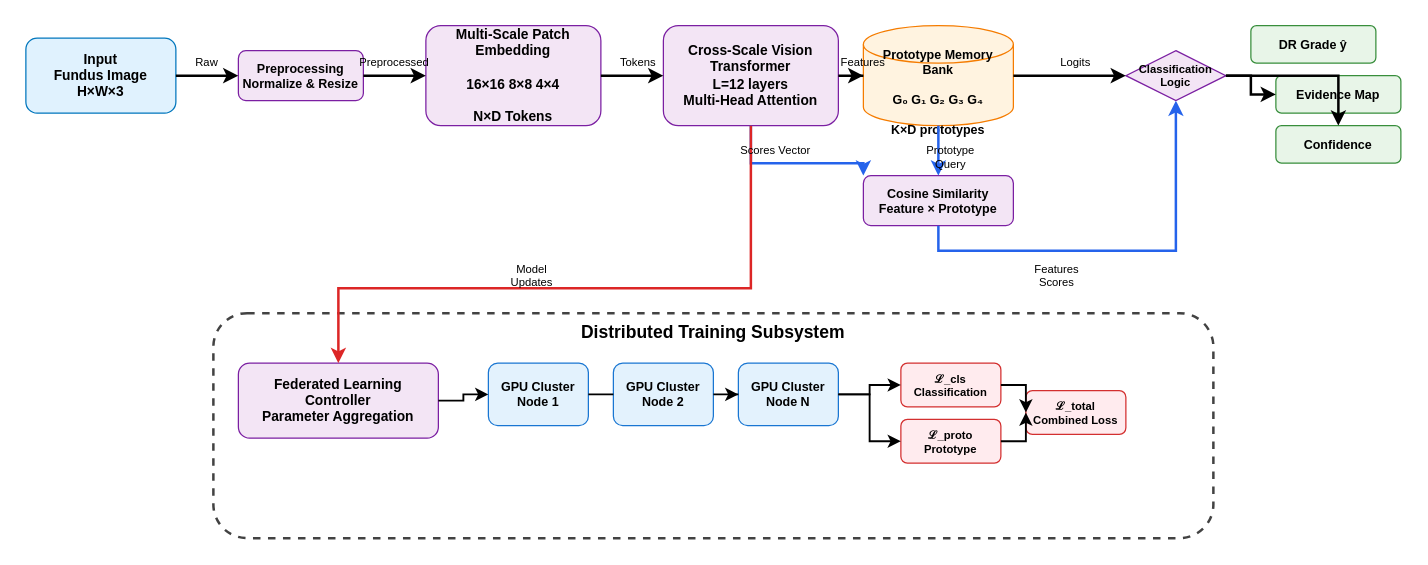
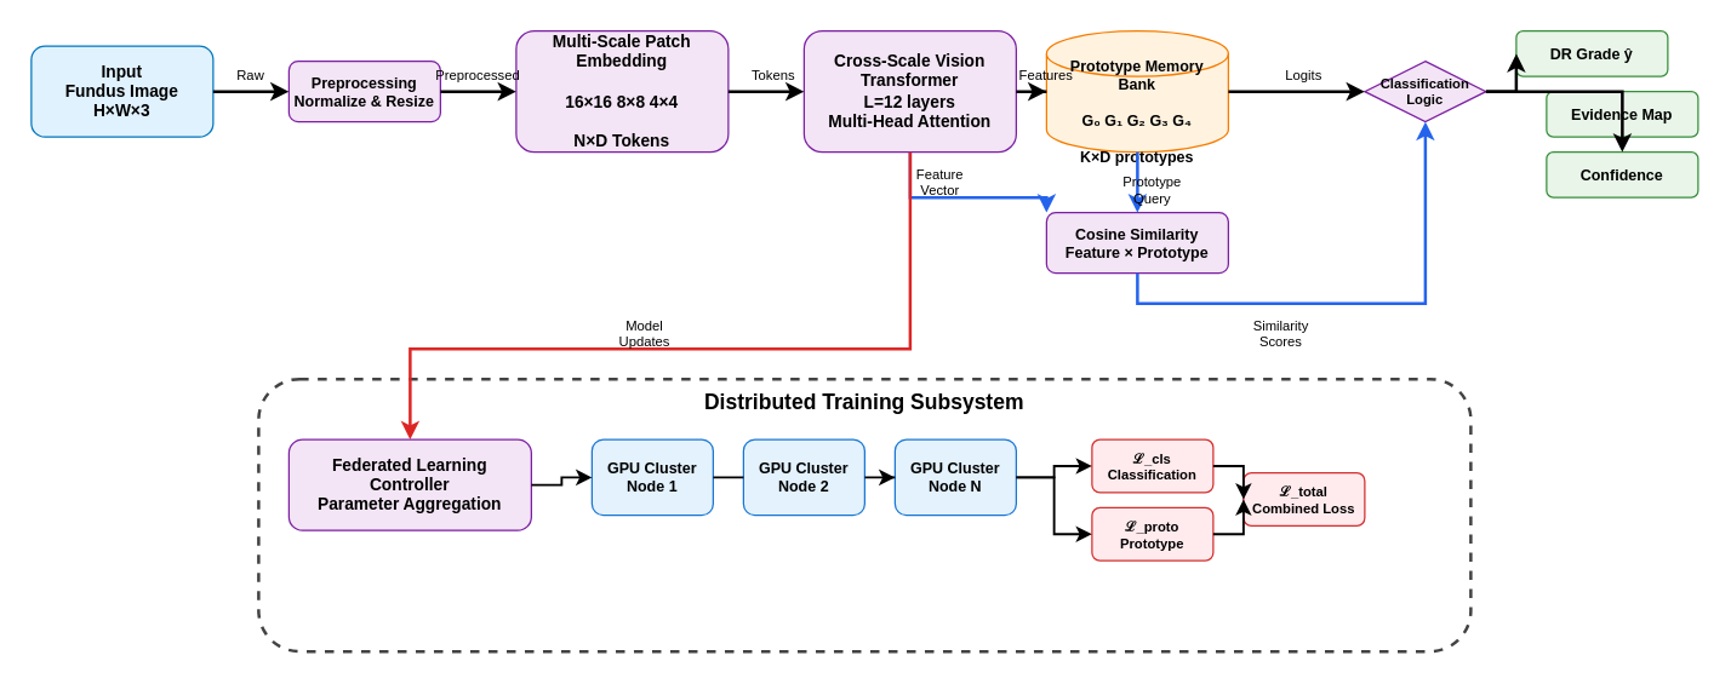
  <mxCell id="0" />
  <mxCell id="1" parent="0" />
  <mxCell id="2" value="Input&lt;br&gt;Fundus Image&lt;br&gt;H×W×3" style="rounded=1;whiteSpace=wrap;html=1;fillColor=#e0f2fe;strokeColor=#0277bd;fontStyle=1;fontSize=11;" vertex="1" parent="1"><mxGeometry x="20" y="30" width="120" height="60" as="geometry" /></mxCell>
  <mxCell id="3" value="Preprocessing&lt;br&gt;Normalize &amp; Resize" style="rounded=1;whiteSpace=wrap;html=1;fillColor=#f3e5f5;strokeColor=#7b1fa2;fontStyle=1;fontSize=10;" vertex="1" parent="1"><mxGeometry x="190" y="40" width="100" height="40" as="geometry" /></mxCell>
  <mxCell id="4" value="Multi-Scale Patch&lt;br&gt;Embedding&lt;br&gt;&lt;br&gt;16×16  8×8  4×4&lt;br&gt;&lt;br&gt;N×D Tokens" style="rounded=1;whiteSpace=wrap;html=1;fillColor=#f3e5f5;strokeColor=#7b1fa2;fontStyle=1;fontSize=11;" vertex="1" parent="1"><mxGeometry x="340" y="20" width="140" height="80" as="geometry" /></mxCell>
  <mxCell id="5" value="Cross-Scale Vision&lt;br&gt;Transformer&lt;br&gt;L=12 layers&lt;br&gt;Multi-Head Attention" style="rounded=1;whiteSpace=wrap;html=1;fillColor=#f3e5f5;strokeColor=#7b1fa2;fontStyle=1;fontSize=11;" vertex="1" parent="1"><mxGeometry x="530" y="20" width="140" height="80" as="geometry" /></mxCell>
  <mxCell id="6" value="Prototype Memory&lt;br&gt;Bank&lt;br&gt;&lt;br&gt;G₀ G₁ G₂ G₃ G₄&lt;br&gt;&lt;br&gt;K×D prototypes" style="shape=cylinder3;whiteSpace=wrap;html=1;boundedLbl=1;backgroundOutline=1;size=15;fillColor=#fff3e0;strokeColor=#f57c00;fontStyle=1;fontSize=10;" vertex="1" parent="1"><mxGeometry x="690" y="20" width="120" height="80" as="geometry" /></mxCell>
  <mxCell id="7" value="Cosine Similarity&lt;br&gt;Feature × Prototype" style="rounded=1;whiteSpace=wrap;html=1;fillColor=#f3e5f5;strokeColor=#7b1fa2;fontStyle=1;fontSize=10;" vertex="1" parent="1"><mxGeometry x="690" y="140" width="120" height="40" as="geometry" /></mxCell>
  <mxCell id="8" value="Classification&lt;br&gt;Logic" style="rhombus;whiteSpace=wrap;html=1;fillColor=#f3e5f5;strokeColor=#7b1fa2;fontStyle=1;fontSize=9;" vertex="1" parent="1"><mxGeometry x="900" y="40" width="80" height="40" as="geometry" /></mxCell>
  <mxCell id="9" value="DR Grade ŷ" style="rounded=1;whiteSpace=wrap;html=1;fillColor=#e8f5e8;strokeColor=#388e3c;fontStyle=1;fontSize=10;" vertex="1" parent="1"><mxGeometry x="1000" y="20" width="100" height="30" as="geometry" /></mxCell>
  <mxCell id="10" value="Evidence Map" style="rounded=1;whiteSpace=wrap;html=1;fillColor=#e8f5e8;strokeColor=#388e3c;fontStyle=1;fontSize=10;" vertex="1" parent="1"><mxGeometry x="1020" y="60" width="100" height="30" as="geometry" /></mxCell>
  <mxCell id="11" value="Confidence" style="rounded=1;whiteSpace=wrap;html=1;fillColor=#e8f5e8;strokeColor=#388e3c;fontStyle=1;fontSize=10;" vertex="1" parent="1"><mxGeometry x="1020" y="100" width="100" height="30" as="geometry" /></mxCell>
  <mxCell id="12" value="Distributed Training Subsystem" style="rounded=1;whiteSpace=wrap;html=1;fillColor=none;strokeColor=#424242;strokeWidth=2;dashed=1;verticalAlign=top;fontStyle=1;fontSize=14;" vertex="1" parent="1"><mxGeometry x="170" y="250" width="800" height="180" as="geometry" /></mxCell>
  <mxCell id="13" value="Federated Learning&lt;br&gt;Controller&lt;br&gt;Parameter Aggregation" style="rounded=1;whiteSpace=wrap;html=1;fillColor=#f3e5f5;strokeColor=#7b1fa2;fontStyle=1;fontSize=11;" vertex="1" parent="1"><mxGeometry x="190" y="290" width="160" height="60" as="geometry" /></mxCell>
  <mxCell id="14" value="GPU Cluster&lt;br&gt;Node 1" style="rounded=1;whiteSpace=wrap;html=1;fillColor=#e3f2fd;strokeColor=#1976d2;fontStyle=1;fontSize=10;" vertex="1" parent="1"><mxGeometry x="390" y="290" width="80" height="50" as="geometry" /></mxCell>
  <mxCell id="15" value="GPU Cluster&lt;br&gt;Node 2" style="rounded=1;whiteSpace=wrap;html=1;fillColor=#e3f2fd;strokeColor=#1976d2;fontStyle=1;fontSize=10;" vertex="1" parent="1"><mxGeometry x="490" y="290" width="80" height="50" as="geometry" /></mxCell>
  <mxCell id="16" value="GPU Cluster&lt;br&gt;Node N" style="rounded=1;whiteSpace=wrap;html=1;fillColor=#e3f2fd;strokeColor=#1976d2;fontStyle=1;fontSize=10;" vertex="1" parent="1"><mxGeometry x="590" y="290" width="80" height="50" as="geometry" /></mxCell>
  <mxCell id="17" value="ℒ_cls&lt;br&gt;Classification" style="rounded=1;whiteSpace=wrap;html=1;fillColor=#ffebee;strokeColor=#d32f2f;fontStyle=1;fontSize=9;" vertex="1" parent="1"><mxGeometry x="720" y="290" width="80" height="35" as="geometry" /></mxCell>
  <mxCell id="18" value="ℒ_proto&lt;br&gt;Prototype" style="rounded=1;whiteSpace=wrap;html=1;fillColor=#ffebee;strokeColor=#d32f2f;fontStyle=1;fontSize=9;" vertex="1" parent="1"><mxGeometry x="720" y="335" width="80" height="35" as="geometry" /></mxCell>
  <mxCell id="19" value="ℒ_total&lt;br&gt;Combined Loss" style="rounded=1;whiteSpace=wrap;html=1;fillColor=#ffebee;strokeColor=#d32f2f;fontStyle=1;fontSize=9;" vertex="1" parent="1"><mxGeometry x="820" y="312" width="80" height="35" as="geometry" /></mxCell>
  <mxCell id="20" style="edgeStyle=orthogonalEdgeStyle;rounded=0;orthogonalLoop=1;jettySize=auto;html=1;strokeWidth=2;endArrow=classic;" edge="1" parent="1" source="2" target="3"><mxGeometry relative="1" as="geometry" /></mxCell>
  <mxCell id="21" style="edgeStyle=orthogonalEdgeStyle;rounded=0;orthogonalLoop=1;jettySize=auto;html=1;strokeWidth=2;endArrow=classic;" edge="1" parent="1" source="3" target="4"><mxGeometry relative="1" as="geometry" /></mxCell>
  <mxCell id="22" style="edgeStyle=orthogonalEdgeStyle;rounded=0;orthogonalLoop=1;jettySize=auto;html=1;strokeWidth=2;endArrow=classic;" edge="1" parent="1" source="4" target="5"><mxGeometry relative="1" as="geometry" /></mxCell>
  <mxCell id="23" style="edgeStyle=orthogonalEdgeStyle;rounded=0;orthogonalLoop=1;jettySize=auto;html=1;strokeWidth=2;endArrow=classic;" edge="1" parent="1" source="5" target="6"><mxGeometry relative="1" as="geometry" /></mxCell>
  <mxCell id="24" style="edgeStyle=orthogonalEdgeStyle;rounded=0;orthogonalLoop=1;jettySize=auto;html=1;strokeWidth=2;endArrow=classic;" edge="1" parent="1" source="6" target="8"><mxGeometry relative="1" as="geometry"><mxPoint x="940" y="60" as="targetPoint" /></mxGeometry></mxCell>
- <mxCell id="25" style="edgeStyle=orthogonalEdgeStyle;rounded=0;orthogonalLoop=1;jettySize=auto;html=1;strokeWidth=2;endArrow=classic;" edge="1" parent="1" source="8" target="10"><mxGeometry relative="1" as="geometry" /></mxCell>
+ <mxCell id="25" style="edgeStyle=orthogonalEdgeStyle;rounded=0;orthogonalLoop=1;jettySize=auto;html=1;strokeWidth=2;endArrow=classic;" edge="1" parent="1" source="8" target="9"><mxGeometry relative="1" as="geometry" /></mxCell>
  <mxCell id="26" style="edgeStyle=orthogonalEdgeStyle;rounded=0;orthogonalLoop=1;jettySize=auto;html=1;strokeWidth=2;endArrow=classic;" edge="1" parent="1" source="8" target="11"><mxGeometry relative="1" as="geometry" /></mxCell>
  <mxCell id="27" style="edgeStyle=orthogonalEdgeStyle;rounded=0;orthogonalLoop=1;jettySize=auto;html=1;strokeWidth=2;endArrow=classic;strokeColor=#2563eb;" edge="1" parent="1" source="5" target="7"><mxGeometry relative="1" as="geometry"><Array as="points"><mxPoint x="600" y="130" /><mxPoint x="690" y="130" /></Array></mxGeometry></mxCell>
  <mxCell id="28" style="edgeStyle=orthogonalEdgeStyle;rounded=0;orthogonalLoop=1;jettySize=auto;html=1;strokeWidth=2;endArrow=classic;strokeColor=#2563eb;" edge="1" parent="1" source="6" target="7"><mxGeometry relative="1" as="geometry" /></mxCell>
  <mxCell id="29" style="edgeStyle=orthogonalEdgeStyle;rounded=0;orthogonalLoop=1;jettySize=auto;html=1;strokeWidth=2;endArrow=classic;strokeColor=#2563eb;" edge="1" parent="1" source="7" target="8"><mxGeometry relative="1" as="geometry"><Array as="points"><mxPoint x="750" y="200" /><mxPoint x="940" y="200" /></Array></mxGeometry></mxCell>
  <mxCell id="30" style="edgeStyle=orthogonalEdgeStyle;rounded=0;orthogonalLoop=1;jettySize=auto;html=1;strokeWidth=2;endArrow=classic;strokeColor=#dc2626;" edge="1" parent="1" source="5" target="13"><mxGeometry relative="1" as="geometry"><Array as="points"><mxPoint x="600" y="230" /><mxPoint x="270" y="230" /></Array></mxGeometry></mxCell>
  <mxCell id="31" style="edgeStyle=orthogonalEdgeStyle;rounded=0;orthogonalLoop=1;jettySize=auto;html=1;strokeWidth=1.5;endArrow=classic;" edge="1" parent="1" source="13" target="14"><mxGeometry relative="1" as="geometry" /></mxCell>
  <mxCell id="32" style="edgeStyle=orthogonalEdgeStyle;rounded=0;orthogonalLoop=1;jettySize=auto;html=1;strokeWidth=1.5;endArrow=none;" edge="1" parent="1" source="14" target="15"><mxGeometry relative="1" as="geometry" /></mxCell>
  <mxCell id="33" style="edgeStyle=orthogonalEdgeStyle;rounded=0;orthogonalLoop=1;jettySize=auto;html=1;strokeWidth=1.5;endArrow=classic;" edge="1" parent="1" source="15" target="16"><mxGeometry relative="1" as="geometry" /></mxCell>
  <mxCell id="34" style="edgeStyle=orthogonalEdgeStyle;rounded=0;orthogonalLoop=1;jettySize=auto;html=1;strokeWidth=1.5;endArrow=classic;" edge="1" parent="1" source="16" target="17"><mxGeometry relative="1" as="geometry" /></mxCell>
  <mxCell id="35" style="edgeStyle=orthogonalEdgeStyle;rounded=0;orthogonalLoop=1;jettySize=auto;html=1;strokeWidth=1.5;endArrow=classic;" edge="1" parent="1" source="16" target="18"><mxGeometry relative="1" as="geometry" /></mxCell>
  <mxCell id="36" style="edgeStyle=orthogonalEdgeStyle;rounded=0;orthogonalLoop=1;jettySize=auto;html=1;strokeWidth=1.5;endArrow=classic;" edge="1" parent="1" source="17" target="19"><mxGeometry relative="1" as="geometry" /></mxCell>
  <mxCell id="37" style="edgeStyle=orthogonalEdgeStyle;rounded=0;orthogonalLoop=1;jettySize=auto;html=1;strokeWidth=1.5;endArrow=classic;" edge="1" parent="1" source="18" target="19"><mxGeometry relative="1" as="geometry" /></mxCell>
  <mxCell id="38" value="Raw" style="text;html=1;strokeColor=none;fillColor=none;align=center;verticalAlign=middle;whiteSpace=wrap;rounded=0;fontSize=9;color=#666666;" vertex="1" parent="1"><mxGeometry x="155" y="40" width="20" height="20" as="geometry" /></mxCell>
  <mxCell id="39" value="Preprocessed" style="text;html=1;strokeColor=none;fillColor=none;align=center;verticalAlign=middle;whiteSpace=wrap;rounded=0;fontSize=9;color=#666666;" vertex="1" parent="1"><mxGeometry x="295" y="40" width="40" height="20" as="geometry" /></mxCell>
  <mxCell id="40" value="Tokens" style="text;html=1;strokeColor=none;fillColor=none;align=center;verticalAlign=middle;whiteSpace=wrap;rounded=0;fontSize=9;color=#666666;" vertex="1" parent="1"><mxGeometry x="495" y="40" width="30" height="20" as="geometry" /></mxCell>
  <mxCell id="41" value="Features" style="text;html=1;strokeColor=none;fillColor=none;align=center;verticalAlign=middle;whiteSpace=wrap;rounded=0;fontSize=9;color=#666666;" vertex="1" parent="1"><mxGeometry x="675" y="40" width="30" height="20" as="geometry" /></mxCell>
  <mxCell id="42" value="Logits" style="text;html=1;strokeColor=none;fillColor=none;align=center;verticalAlign=middle;whiteSpace=wrap;rounded=0;fontSize=9;color=#666666;" vertex="1" parent="1"><mxGeometry x="845" y="40" width="30" height="20" as="geometry" /></mxCell>
- <mxCell id="43" value="Scores Vector" style="text;html=1;strokeColor=none;fillColor=none;align=center;verticalAlign=middle;whiteSpace=wrap;rounded=0;fontSize=9;color=#2563eb;" vertex="1" parent="1"><mxGeometry x="590" y="110" width="60" height="20" as="geometry" /></mxCell>
+ <mxCell id="43" value="Feature Vector" style="text;html=1;strokeColor=none;fillColor=none;align=center;verticalAlign=middle;whiteSpace=wrap;rounded=0;fontSize=9;color=#2563eb;" vertex="1" parent="1"><mxGeometry x="590" y="110" width="60" height="20" as="geometry" /></mxCell>
  <mxCell id="44" value="Prototype Query" style="text;html=1;strokeColor=none;fillColor=none;align=center;verticalAlign=middle;whiteSpace=wrap;rounded=0;fontSize=9;color=#2563eb;" vertex="1" parent="1"><mxGeometry x="730" y="115" width="60" height="20" as="geometry" /></mxCell>
- <mxCell id="45" value="Features Scores" style="text;html=1;strokeColor=none;fillColor=none;align=center;verticalAlign=middle;whiteSpace=wrap;rounded=0;fontSize=9;color=#2563eb;" vertex="1" parent="1"><mxGeometry x="815" y="210" width="60" height="20" as="geometry" /></mxCell>
+ <mxCell id="45" value="Similarity Scores" style="text;html=1;strokeColor=none;fillColor=none;align=center;verticalAlign=middle;whiteSpace=wrap;rounded=0;fontSize=9;color=#2563eb;" vertex="1" parent="1"><mxGeometry x="815" y="210" width="60" height="20" as="geometry" /></mxCell>
  <mxCell id="46" value="Model Updates" style="text;html=1;strokeColor=none;fillColor=none;align=center;verticalAlign=middle;whiteSpace=wrap;rounded=0;fontSize=9;color=#dc2626;" vertex="1" parent="1"><mxGeometry x="395" y="210" width="60" height="20" as="geometry" /></mxCell>
